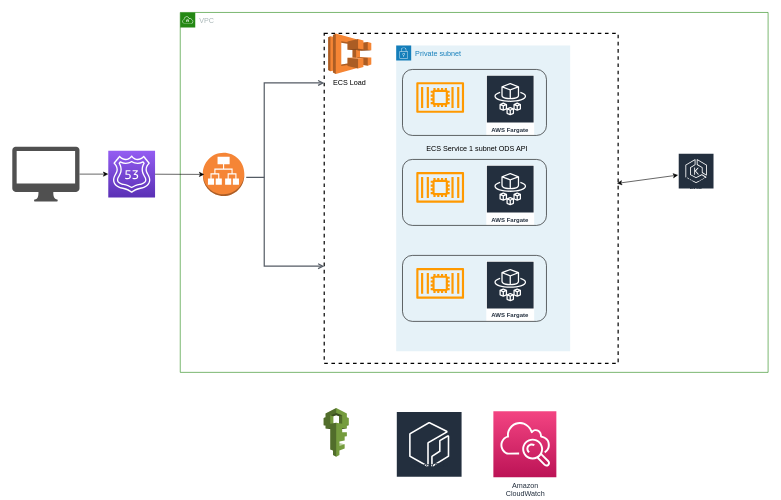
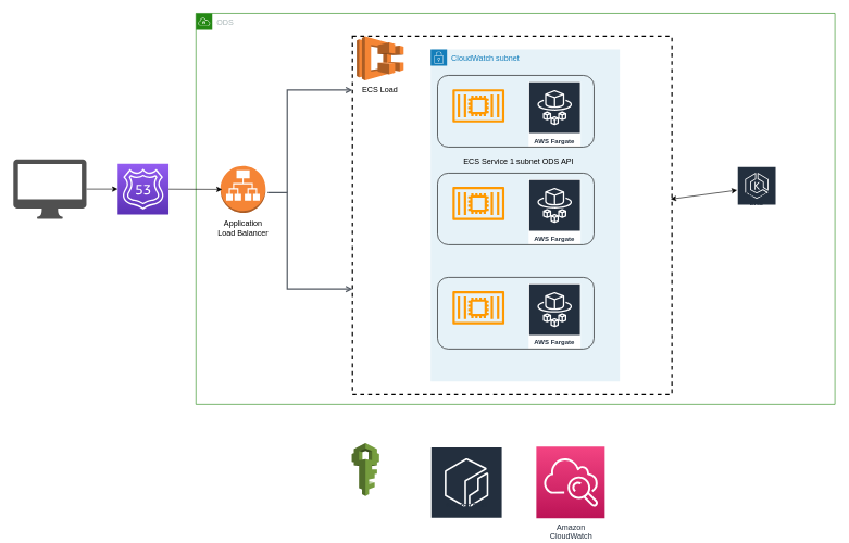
  <mxCell id="0" />
  <mxCell id="1" parent="0" />
- <mxCell id="2" value="VPC" style="points=[[0,0],[0.25,0],[0.5,0],[0.75,0],[1,0],[1,0.25],[1,0.5],[1,0.75],[1,1],[0.75,1],[0.5,1],[0.25,1],[0,1],[0,0.75],[0,0.5],[0,0.25]];outlineConnect=0;gradientColor=none;html=1;whiteSpace=wrap;fontSize=12;fontStyle=0;shape=mxgraph.aws4.group;grIcon=mxgraph.aws4.group_vpc;strokeColor=#248814;fillColor=none;verticalAlign=top;align=left;spacingLeft=30;fontColor=#AAB7B8;dashed=0;fontFamily=Helvetica;" vertex="1" parent="1"><mxGeometry x="300" y="20" width="980" height="600" as="geometry" /></mxCell>
+ <mxCell id="2" value="ODS" style="points=[[0,0],[0.25,0],[0.5,0],[0.75,0],[1,0],[1,0.25],[1,0.5],[1,0.75],[1,1],[0.75,1],[0.5,1],[0.25,1],[0,1],[0,0.75],[0,0.5],[0,0.25]];outlineConnect=0;gradientColor=none;html=1;whiteSpace=wrap;fontSize=12;fontStyle=0;shape=mxgraph.aws4.group;grIcon=mxgraph.aws4.group_vpc;strokeColor=#248814;fillColor=none;verticalAlign=top;align=left;spacingLeft=30;fontColor=#AAB7B8;dashed=0;fontFamily=Helvetica;" vertex="1" parent="1"><mxGeometry x="300" y="20" width="980" height="600" as="geometry" /></mxCell>
  <mxCell id="3" value="" style="rounded=0;whiteSpace=wrap;html=1;dashed=1;fontFamily=Helvetica;fontColor=default;strokeWidth=2;fillColor=none;gradientColor=none;" vertex="1" parent="1"><mxGeometry x="540" y="55" width="490" height="550" as="geometry" /></mxCell>
  <mxCell id="4" style="edgeStyle=none;rounded=0;orthogonalLoop=1;jettySize=auto;html=1;fontFamily=Helvetica;fontColor=default;endArrow=classic;endFill=1;startArrow=none;entryX=0;entryY=0.5;entryDx=0;entryDy=0;entryPerimeter=0;" edge="1" parent="1" source="36" target="29"><mxGeometry relative="1" as="geometry"><mxPoint x="10" y="299.667" as="sourcePoint" /><mxPoint x="110" y="300" as="targetPoint" /></mxGeometry></mxCell>
  <mxCell id="5" value="Amazon&lt;br&gt;CloudWatch&lt;br&gt;" style="outlineConnect=0;fontColor=#232F3E;gradientColor=#F34482;gradientDirection=north;fillColor=#BC1356;strokeColor=#ffffff;dashed=0;verticalLabelPosition=bottom;verticalAlign=top;align=center;html=1;fontSize=12;fontStyle=0;aspect=fixed;shape=mxgraph.aws4.resourceIcon;resIcon=mxgraph.aws4.cloudwatch;labelBackgroundColor=#ffffff;" parent="1" vertex="1"><mxGeometry x="822" y="685" width="105" height="110" as="geometry" /></mxCell>
  <mxCell id="6" value="Amazon EKS" style="sketch=0;outlineConnect=0;fontColor=#232F3E;gradientColor=none;strokeColor=#ffffff;fillColor=#232F3E;dashed=0;verticalLabelPosition=middle;verticalAlign=bottom;align=center;html=1;whiteSpace=wrap;fontSize=10;fontStyle=1;spacing=3;shape=mxgraph.aws4.productIcon;prIcon=mxgraph.aws4.eks;fontFamily=Helvetica;" vertex="1" parent="1"><mxGeometry x="1130" y="254.5" width="60" height="65" as="geometry" /></mxCell>
  <mxCell id="7" value="Amazon ECR" style="sketch=0;outlineConnect=0;fontColor=#232F3E;gradientColor=none;strokeColor=#ffffff;fillColor=#232F3E;dashed=0;verticalLabelPosition=middle;verticalAlign=bottom;align=center;html=1;whiteSpace=wrap;fontSize=10;fontStyle=1;spacing=3;shape=mxgraph.aws4.productIcon;prIcon=mxgraph.aws4.ecr;" vertex="1" parent="1"><mxGeometry x="660" y="685" width="110" height="100" as="geometry" /></mxCell>
- <mxCell id="8" value="Private subnet" style="points=[[0,0],[0.25,0],[0.5,0],[0.75,0],[1,0],[1,0.25],[1,0.5],[1,0.75],[1,1],[0.75,1],[0.5,1],[0.25,1],[0,1],[0,0.75],[0,0.5],[0,0.25]];outlineConnect=0;gradientColor=none;html=1;whiteSpace=wrap;fontSize=12;fontStyle=0;shape=mxgraph.aws4.group;grIcon=mxgraph.aws4.group_security_group;grStroke=0;strokeColor=#147EBA;fillColor=#E6F2F8;verticalAlign=top;align=left;spacingLeft=30;fontColor=#147EBA;dashed=0;fontFamily=Helvetica;" vertex="1" parent="1"><mxGeometry x="660" y="75" width="290" height="510" as="geometry" /></mxCell>
+ <mxCell id="8" value="CloudWatch subnet" style="points=[[0,0],[0.25,0],[0.5,0],[0.75,0],[1,0],[1,0.25],[1,0.5],[1,0.75],[1,1],[0.75,1],[0.5,1],[0.25,1],[0,1],[0,0.75],[0,0.5],[0,0.25]];outlineConnect=0;gradientColor=none;html=1;whiteSpace=wrap;fontSize=12;fontStyle=0;shape=mxgraph.aws4.group;grIcon=mxgraph.aws4.group_security_group;grStroke=0;strokeColor=#147EBA;fillColor=#E6F2F8;verticalAlign=top;align=left;spacingLeft=30;fontColor=#147EBA;dashed=0;fontFamily=Helvetica;" vertex="1" parent="1"><mxGeometry x="660" y="75" width="290" height="510" as="geometry" /></mxCell>
  <mxCell id="9" value="" style="group" vertex="1" connectable="0" parent="1"><mxGeometry x="670.5" y="115" width="240" height="110" as="geometry" /></mxCell>
  <mxCell id="10" value="AWS Fargate" style="sketch=0;outlineConnect=0;fontColor=#232F3E;gradientColor=none;strokeColor=#ffffff;fillColor=#232F3E;dashed=0;verticalLabelPosition=middle;verticalAlign=bottom;align=center;html=1;whiteSpace=wrap;fontSize=10;fontStyle=1;spacing=3;shape=mxgraph.aws4.productIcon;prIcon=mxgraph.aws4.fargate;" vertex="1" parent="9"><mxGeometry x="139.709" y="9.5" width="79.834" height="100.0" as="geometry" /></mxCell>
  <mxCell id="11" value="" style="rounded=1;whiteSpace=wrap;html=1;fontFamily=Helvetica;fontColor=default;fillColor=none;" vertex="1" parent="9"><mxGeometry width="240" height="110.0" as="geometry" /></mxCell>
  <mxCell id="12" value="" style="sketch=0;outlineConnect=0;fontColor=#232F3E;gradientColor=none;fillColor=#FF9900;strokeColor=none;dashed=0;verticalLabelPosition=bottom;verticalAlign=top;align=center;html=1;fontSize=12;fontStyle=0;aspect=fixed;pointerEvents=1;shape=mxgraph.aws4.container_2;fontFamily=Helvetica;" vertex="1" parent="9"><mxGeometry x="23.002" y="21.0" width="79.629" height="51.429" as="geometry" /></mxCell>
  <mxCell id="13" value="" style="group" vertex="1" connectable="0" parent="1"><mxGeometry x="540" y="55" width="85" height="97.5" as="geometry" /></mxCell>
  <mxCell id="14" value="" style="outlineConnect=0;dashed=0;verticalLabelPosition=bottom;verticalAlign=top;align=center;html=1;shape=mxgraph.aws3.ecs;fillColor=#F58534;fontFamily=Helvetica;fontColor=default;" vertex="1" parent="13"><mxGeometry x="6.5" width="72" height="67.5" as="geometry" /></mxCell>
  <mxCell id="15" value="ECS Load" style="text;html=1;strokeColor=none;fillColor=none;align=center;verticalAlign=middle;whiteSpace=wrap;rounded=0;fontFamily=Helvetica;fontColor=default;" vertex="1" parent="13"><mxGeometry y="67.5" width="85" height="30" as="geometry" /></mxCell>
  <mxCell id="16" value="" style="group" vertex="1" connectable="0" parent="1"><mxGeometry x="670.5" y="425" width="240" height="110" as="geometry" /></mxCell>
  <mxCell id="17" value="AWS Fargate" style="sketch=0;outlineConnect=0;fontColor=#232F3E;gradientColor=none;strokeColor=#ffffff;fillColor=#232F3E;dashed=0;verticalLabelPosition=middle;verticalAlign=bottom;align=center;html=1;whiteSpace=wrap;fontSize=10;fontStyle=1;spacing=3;shape=mxgraph.aws4.productIcon;prIcon=mxgraph.aws4.fargate;" vertex="1" parent="16"><mxGeometry x="139.709" y="9.5" width="79.834" height="100.0" as="geometry" /></mxCell>
  <mxCell id="18" value="" style="rounded=1;whiteSpace=wrap;html=1;fontFamily=Helvetica;fontColor=default;fillColor=none;" vertex="1" parent="16"><mxGeometry width="240" height="110.0" as="geometry" /></mxCell>
  <mxCell id="19" value="" style="sketch=0;outlineConnect=0;fontColor=#232F3E;gradientColor=none;fillColor=#FF9900;strokeColor=none;dashed=0;verticalLabelPosition=bottom;verticalAlign=top;align=center;html=1;fontSize=12;fontStyle=0;aspect=fixed;pointerEvents=1;shape=mxgraph.aws4.container_2;fontFamily=Helvetica;" vertex="1" parent="16"><mxGeometry x="23.002" y="21.0" width="79.629" height="51.429" as="geometry" /></mxCell>
  <mxCell id="20" value="" style="group" vertex="1" connectable="0" parent="1"><mxGeometry x="670.5" y="265" width="240" height="110" as="geometry" /></mxCell>
  <mxCell id="21" value="AWS Fargate" style="sketch=0;outlineConnect=0;fontColor=#232F3E;gradientColor=none;strokeColor=#ffffff;fillColor=#232F3E;dashed=0;verticalLabelPosition=middle;verticalAlign=bottom;align=center;html=1;whiteSpace=wrap;fontSize=10;fontStyle=1;spacing=3;shape=mxgraph.aws4.productIcon;prIcon=mxgraph.aws4.fargate;" vertex="1" parent="20"><mxGeometry x="139.709" y="9.5" width="79.834" height="100.0" as="geometry" /></mxCell>
  <mxCell id="22" value="" style="rounded=1;whiteSpace=wrap;html=1;fontFamily=Helvetica;fontColor=default;fillColor=none;" vertex="1" parent="20"><mxGeometry width="240" height="110.0" as="geometry" /></mxCell>
  <mxCell id="23" value="" style="sketch=0;outlineConnect=0;fontColor=#232F3E;gradientColor=none;fillColor=#FF9900;strokeColor=none;dashed=0;verticalLabelPosition=bottom;verticalAlign=top;align=center;html=1;fontSize=12;fontStyle=0;aspect=fixed;pointerEvents=1;shape=mxgraph.aws4.container_2;fontFamily=Helvetica;" vertex="1" parent="20"><mxGeometry x="23.002" y="21.0" width="79.629" height="51.429" as="geometry" /></mxCell>
  <mxCell id="24" value="ECS Service 1 subnet ODS API" style="text;html=1;strokeColor=none;fillColor=none;align=center;verticalAlign=middle;whiteSpace=wrap;rounded=0;dashed=1;fontFamily=Helvetica;fontColor=default;" vertex="1" parent="1"><mxGeometry x="690" y="232" width="210" height="30" as="geometry" /></mxCell>
  <mxCell id="25" value="" style="group" vertex="1" connectable="0" parent="1"><mxGeometry x="330" y="254" width="84.5" height="110" as="geometry" /></mxCell>
  <mxCell id="26" value="" style="outlineConnect=0;dashed=0;verticalLabelPosition=bottom;verticalAlign=top;align=center;shape=mxgraph.aws3.application_load_balancer;fillColor=#F58536;gradientColor=none;html=1;fontColor=default;" vertex="1" parent="25"><mxGeometry x="7.75" width="69" height="72" as="geometry" /></mxCell>
+ <mxCell id="27" value="Application Load Balancer" style="text;html=1;strokeColor=none;fillColor=none;align=center;verticalAlign=middle;whiteSpace=wrap;rounded=0;dashed=1;fontFamily=Helvetica;fontColor=default;" vertex="1" parent="25"><mxGeometry y="80" width="84.5" height="30" as="geometry" /></mxCell>
  <mxCell id="28" value="" style="group" vertex="1" connectable="0" parent="1"><mxGeometry x="180" y="250.5" width="78" height="108" as="geometry" /></mxCell>
  <mxCell id="29" value="" style="sketch=0;points=[[0,0,0],[0.25,0,0],[0.5,0,0],[0.75,0,0],[1,0,0],[0,1,0],[0.25,1,0],[0.5,1,0],[0.75,1,0],[1,1,0],[0,0.25,0],[0,0.5,0],[0,0.75,0],[1,0.25,0],[1,0.5,0],[1,0.75,0]];outlineConnect=0;fontColor=#232F3E;gradientColor=#945DF2;gradientDirection=north;fillColor=#5A30B5;strokeColor=#ffffff;dashed=0;verticalLabelPosition=bottom;verticalAlign=top;align=center;html=1;fontSize=12;fontStyle=0;aspect=fixed;shape=mxgraph.aws4.resourceIcon;resIcon=mxgraph.aws4.route_53;fontFamily=Helvetica;" vertex="1" parent="28"><mxGeometry width="78" height="78" as="geometry" /></mxCell>
  <mxCell id="30" value="" style="endArrow=classic;startArrow=classic;html=1;rounded=0;fontFamily=Helvetica;fontColor=default;" edge="1" parent="1" target="6"><mxGeometry width="50" height="50" relative="1" as="geometry"><mxPoint x="1028" y="305" as="sourcePoint" /><mxPoint x="1090" y="115" as="targetPoint" /><Array as="points"><mxPoint x="1028" y="305" /></Array></mxGeometry></mxCell>
  <mxCell id="31" style="edgeStyle=none;rounded=0;orthogonalLoop=1;jettySize=auto;html=1;fontFamily=Helvetica;fontColor=default;endArrow=classic;endFill=1;" edge="1" parent="1" source="29"><mxGeometry relative="1" as="geometry"><mxPoint x="340" y="290" as="targetPoint" /></mxGeometry></mxCell>
  <mxCell id="32" value="" style="group" vertex="1" connectable="0" parent="1"><mxGeometry x="530" y="679.5" width="60" height="111" as="geometry" /></mxCell>
  <mxCell id="33" value="" style="outlineConnect=0;dashed=0;verticalLabelPosition=bottom;verticalAlign=top;align=center;html=1;shape=mxgraph.aws3.iam;fillColor=#759C3E;gradientColor=none;fontFamily=Helvetica;fontColor=default;strokeWidth=2;" vertex="1" parent="32"><mxGeometry x="9" width="42" height="81" as="geometry" /></mxCell>
  <mxCell id="34" style="edgeStyle=orthogonalEdgeStyle;rounded=0;orthogonalLoop=1;jettySize=auto;html=1;endArrow=open;endFill=0;strokeColor=#545B64;strokeWidth=2;fontSize=14;" edge="1" parent="1"><mxGeometry relative="1" as="geometry"><mxPoint x="410" y="295" as="sourcePoint" /><mxPoint x="540" y="443" as="targetPoint" /><Array as="points"><mxPoint x="440" y="295" /><mxPoint x="440" y="443" /></Array></mxGeometry></mxCell>
  <mxCell id="35" style="edgeStyle=elbowEdgeStyle;rounded=0;orthogonalLoop=1;jettySize=auto;html=1;endArrow=open;endFill=0;strokeColor=#545B64;strokeWidth=2;fontSize=14;entryX=0;entryY=0.5;entryDx=0;entryDy=0;" edge="1" parent="1" target="15"><mxGeometry relative="1" as="geometry"><mxPoint x="440" y="295" as="sourcePoint" /><mxPoint x="520" y="262" as="targetPoint" /><Array as="points"><mxPoint x="440" y="185" /></Array></mxGeometry></mxCell>
  <mxCell id="36" value="" style="sketch=0;pointerEvents=1;shadow=0;dashed=0;html=1;strokeColor=none;fillColor=#505050;labelPosition=center;verticalLabelPosition=bottom;verticalAlign=top;outlineConnect=0;align=center;shape=mxgraph.office.devices.mac_client;fontFamily=Helvetica;fontColor=default;" vertex="1" parent="1"><mxGeometry x="20" y="244" width="112" height="91" as="geometry" /></mxCell>
